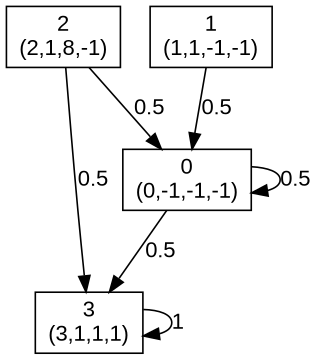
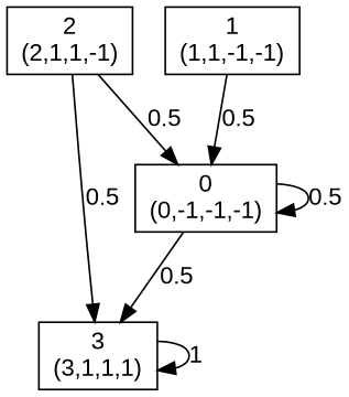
  digraph {
    fontname="Liberation Sans"
    node [fontname="Liberation Sans" shape=box]
    edge [fontname="Liberation Sans"]
    n1 [label="0\n(0,-1,-1,-1)"]
    n2 [label="3\n(3,1,1,1)"]
    n3 [label="1\n(1,1,-1,-1)"]
-   n4 [label="2\n(2,1,8,-1)"]
+   n4 [label="2\n(2,1,1,-1)"]
    n1 -> n1 [label=0.5]
    n1 -> n2 [label=0.5]
    n2 -> n2 [label=1]
    n3 -> n1 [label=0.5]
    n4 -> n1 [label=0.5]
    n4 -> n2 [label=0.5]
  }
